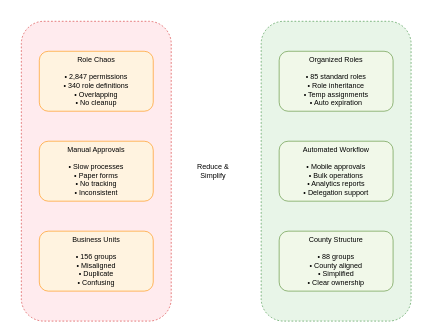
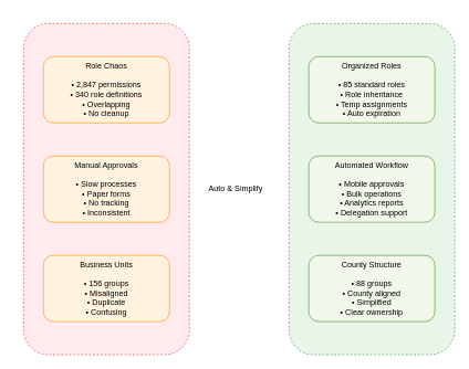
  <mxCell id="0" />
  <mxCell id="1" parent="0" />
  <mxCell id="2" value="CURRENT STATE" style="rounded=1;whiteSpace=wrap;html=1;fillColor=#ffebee;strokeColor=#d32f2f;dashed=1;" vertex="1" parent="1"><mxGeometry x="20" y="20" width="250" height="500" as="geometry" /></mxCell>
  <mxCell id="3" value="Role Chaos&#10;&#10;• 2,847 permissions&#10;• 340 role definitions&#10;• Overlapping&#10;• No cleanup" style="rounded=1;whiteSpace=wrap;html=1;fillColor=#fff3e0;strokeColor=#ff8f00;" vertex="1" parent="1"><mxGeometry x="50" y="70" width="190" height="100" as="geometry" /></mxCell>
  <mxCell id="4" value="Manual Approvals&#10;&#10;• Slow processes&#10;• Paper forms&#10;• No tracking&#10;• Inconsistent" style="rounded=1;whiteSpace=wrap;html=1;fillColor=#fff3e0;strokeColor=#ff8f00;" vertex="1" parent="1"><mxGeometry x="50" y="220" width="190" height="100" as="geometry" /></mxCell>
  <mxCell id="5" value="Business Units&#10;&#10;• 156 groups&#10;• Misaligned&#10;• Duplicate&#10;• Confusing" style="rounded=1;whiteSpace=wrap;html=1;fillColor=#fff3e0;strokeColor=#ff8f00;" vertex="1" parent="1"><mxGeometry x="50" y="370" width="190" height="100" as="geometry" /></mxCell>
  <mxCell id="6" value="FUTURE STATE" style="rounded=1;whiteSpace=wrap;html=1;fillColor=#e8f5e8;strokeColor=#388e3c;dashed=1;" vertex="1" parent="1"><mxGeometry x="420" y="20" width="250" height="500" as="geometry" /></mxCell>
  <mxCell id="7" value="Organized Roles&#10;&#10;• 85 standard roles&#10;• Role inheritance&#10;• Temp assignments&#10;• Auto expiration" style="rounded=1;whiteSpace=wrap;html=1;fillColor=#f1f8e9;strokeColor=#558b2f;" vertex="1" parent="1"><mxGeometry x="450" y="70" width="190" height="100" as="geometry" /></mxCell>
  <mxCell id="8" value="Automated Workflow&#10;&#10;• Mobile approvals&#10;• Bulk operations&#10;• Analytics reports&#10;• Delegation support" style="rounded=1;whiteSpace=wrap;html=1;fillColor=#f1f8e9;strokeColor=#558b2f;" vertex="1" parent="1"><mxGeometry x="450" y="220" width="190" height="100" as="geometry" /></mxCell>
  <mxCell id="9" value="County Structure&#10;&#10;• 88 groups&#10;• County aligned&#10;• Simplified&#10;• Clear ownership" style="rounded=1;whiteSpace=wrap;html=1;fillColor=#f1f8e9;strokeColor=#558b2f;" vertex="1" parent="1"><mxGeometry x="450" y="370" width="190" height="100" as="geometry" /></mxCell>
  <mxCell id="10" style="edgeStyle=orthogonalEdgeStyle;rounded=0;orthogonalLoop=1;jettySize=auto;html=1;" edge="1" parent="1" source="3" target="4" />
  <mxCell id="11" style="edgeStyle=orthogonalEdgeStyle;rounded=0;orthogonalLoop=1;jettySize=auto;html=1;" edge="1" parent="1" source="4" target="5" />
  <mxCell id="12" style="edgeStyle=orthogonalEdgeStyle;rounded=0;orthogonalLoop=1;jettySize=auto;html=1;" edge="1" parent="1" source="7" target="8" />
  <mxCell id="13" style="edgeStyle=orthogonalEdgeStyle;rounded=0;orthogonalLoop=1;jettySize=auto;html=1;" edge="1" parent="1" source="8" target="9" />
  <mxCell id="14" style="edgeStyle=orthogonalEdgeStyle;rounded=0;orthogonalLoop=1;jettySize=auto;html=1;dashed=1;" edge="1" parent="1" source="2" target="6" />
- <mxCell id="15" value="Reduce &amp; Simplify" style="text;html=1;strokeColor=none;fillColor=none;align=center;verticalAlign=middle;whiteSpace=wrap;rounded=0;" vertex="1" parent="1"><mxGeometry x="290" y="250" width="100" height="40" as="geometry" /></mxCell>
+ <mxCell id="15" value="Auto &amp; Simplify" style="text;html=1;strokeColor=none;fillColor=none;align=center;verticalAlign=middle;whiteSpace=wrap;rounded=0;" vertex="1" parent="1"><mxGeometry x="290" y="250" width="100" height="40" as="geometry" /></mxCell>
